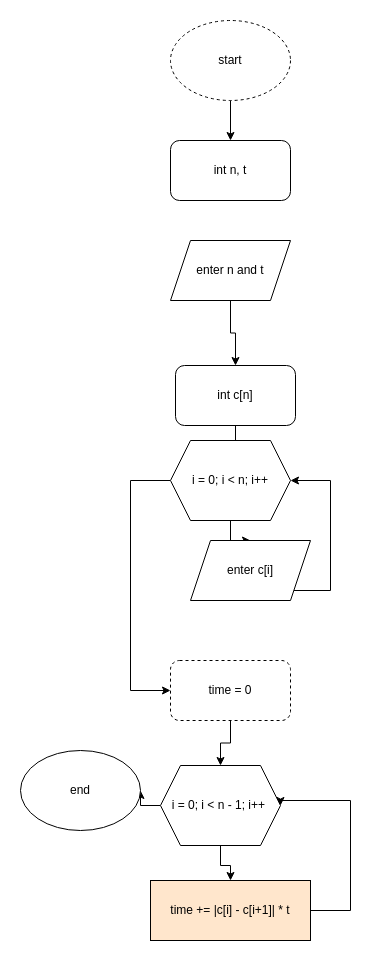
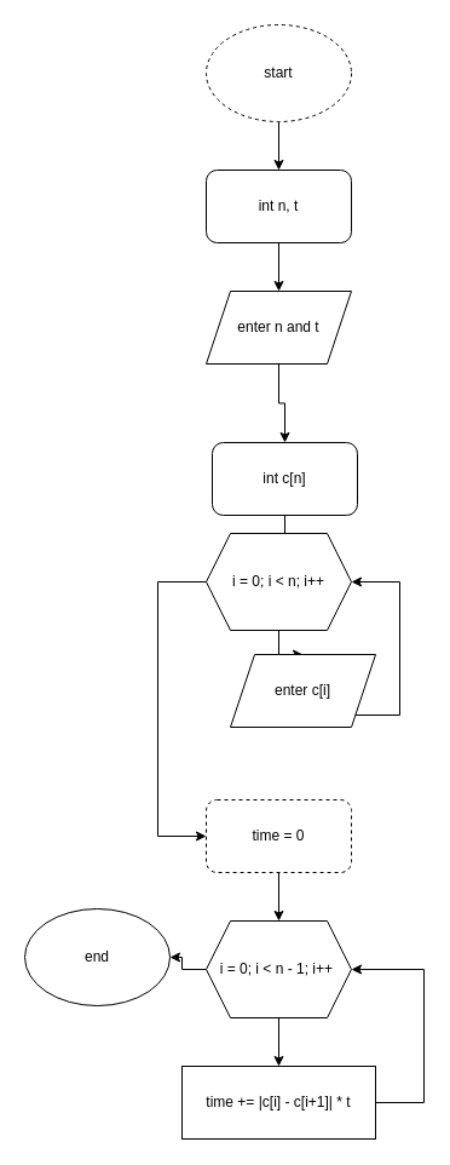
  <mxCell id="0" />
  <mxCell id="1" parent="0" />
  <mxCell id="2" value="" style="edgeStyle=orthogonalEdgeStyle;rounded=0;orthogonalLoop=1;jettySize=auto;html=1;" edge="1" parent="1" source="3" target="5"><mxGeometry relative="1" as="geometry" /></mxCell>
  <mxCell id="3" value="start" style="ellipse;whiteSpace=wrap;html=1;dashed=1;" vertex="1" parent="1"><mxGeometry x="170" y="20" width="120" height="80" as="geometry" /></mxCell>
+ <mxCell id="4" value="" style="edgeStyle=orthogonalEdgeStyle;rounded=0;orthogonalLoop=1;jettySize=auto;html=1;" edge="1" parent="1" source="5" target="7"><mxGeometry relative="1" as="geometry" /></mxCell>
  <mxCell id="5" value="int n, t" style="rounded=1;whiteSpace=wrap;html=1;" vertex="1" parent="1"><mxGeometry x="170" y="140" width="120" height="60" as="geometry" /></mxCell>
  <mxCell id="6" value="" style="edgeStyle=orthogonalEdgeStyle;rounded=0;orthogonalLoop=1;jettySize=auto;html=1;" edge="1" parent="1" source="7" target="9"><mxGeometry relative="1" as="geometry" /></mxCell>
  <mxCell id="7" value="enter n and t" style="shape=parallelogram;perimeter=parallelogramPerimeter;whiteSpace=wrap;html=1;fixedSize=1;" vertex="1" parent="1"><mxGeometry x="170" y="240" width="120" height="60" as="geometry" /></mxCell>
  <mxCell id="8" value="" style="edgeStyle=orthogonalEdgeStyle;rounded=0;orthogonalLoop=1;jettySize=auto;html=1;" edge="1" parent="1" source="9" target="12"><mxGeometry relative="1" as="geometry" /></mxCell>
  <mxCell id="9" value="int c[n]" style="rounded=1;whiteSpace=wrap;html=1;" vertex="1" parent="1"><mxGeometry x="175" y="365" width="120" height="60" as="geometry" /></mxCell>
  <mxCell id="10" value="" style="edgeStyle=orthogonalEdgeStyle;rounded=0;orthogonalLoop=1;jettySize=auto;html=1;" edge="1" parent="1" source="12" target="14"><mxGeometry relative="1" as="geometry" /></mxCell>
  <mxCell id="11" style="edgeStyle=orthogonalEdgeStyle;rounded=0;orthogonalLoop=1;jettySize=auto;html=1;entryX=0;entryY=0.5;entryDx=0;entryDy=0;" edge="1" parent="1" source="12" target="16"><mxGeometry relative="1" as="geometry"><Array as="points"><mxPoint x="130" y="480" /><mxPoint x="130" y="690" /></Array></mxGeometry></mxCell>
  <mxCell id="12" value="i = 0; i &amp;lt; n; i++" style="shape=hexagon;perimeter=hexagonPerimeter2;whiteSpace=wrap;html=1;fixedSize=1;" vertex="1" parent="1"><mxGeometry x="170" y="440" width="120" height="80" as="geometry" /></mxCell>
  <mxCell id="13" value="" style="edgeStyle=orthogonalEdgeStyle;rounded=0;orthogonalLoop=1;jettySize=auto;html=1;entryX=1;entryY=0.5;entryDx=0;entryDy=0;" edge="1" parent="1" source="14" target="12"><mxGeometry relative="1" as="geometry"><Array as="points"><mxPoint x="330" y="590" /><mxPoint x="330" y="480" /></Array></mxGeometry></mxCell>
  <mxCell id="14" value="enter c[i]" style="shape=parallelogram;perimeter=parallelogramPerimeter;whiteSpace=wrap;html=1;fixedSize=1;" vertex="1" parent="1"><mxGeometry x="190" y="540" width="120" height="60" as="geometry" /></mxCell>
  <mxCell id="15" value="" style="edgeStyle=orthogonalEdgeStyle;rounded=0;orthogonalLoop=1;jettySize=auto;html=1;" edge="1" parent="1" source="16" target="19"><mxGeometry relative="1" as="geometry" /></mxCell>
  <mxCell id="16" value="time = 0" style="rounded=1;whiteSpace=wrap;html=1;dashed=1;" vertex="1" parent="1"><mxGeometry x="170" y="660" width="120" height="60" as="geometry" /></mxCell>
  <mxCell id="17" value="" style="edgeStyle=orthogonalEdgeStyle;rounded=0;orthogonalLoop=1;jettySize=auto;html=1;" edge="1" parent="1" source="19" target="21"><mxGeometry relative="1" as="geometry" /></mxCell>
  <mxCell id="18" value="" style="edgeStyle=orthogonalEdgeStyle;rounded=0;orthogonalLoop=1;jettySize=auto;html=1;" edge="1" parent="1" source="19" target="22"><mxGeometry relative="1" as="geometry" /></mxCell>
- <mxCell id="19" value="i = 0; i &amp;lt; n - 1; i++&amp;nbsp;" style="shape=hexagon;perimeter=hexagonPerimeter2;whiteSpace=wrap;html=1;fixedSize=1;" vertex="1" parent="1"><mxGeometry x="160" y="765" width="120" height="80" as="geometry" /></mxCell>
+ <mxCell id="19" value="i = 0; i &amp;lt; n - 1; i++&amp;nbsp;" style="shape=hexagon;perimeter=hexagonPerimeter2;whiteSpace=wrap;html=1;fixedSize=1;" vertex="1" parent="1"><mxGeometry x="170" y="760" width="120" height="80" as="geometry" /></mxCell>
  <mxCell id="20" style="edgeStyle=orthogonalEdgeStyle;rounded=0;orthogonalLoop=1;jettySize=auto;html=1;entryX=1;entryY=0.5;entryDx=0;entryDy=0;" edge="1" parent="1" source="21" target="19"><mxGeometry relative="1" as="geometry"><Array as="points"><mxPoint x="350" y="910" /><mxPoint x="350" y="800" /></Array></mxGeometry></mxCell>
- <mxCell id="21" value="time += |c[i] - c[i+1]| * t" style="rounded=0;whiteSpace=wrap;html=1;fillColor=#ffe6cc;" vertex="1" parent="1"><mxGeometry x="150" y="880" width="160" height="60" as="geometry" /></mxCell>
+ <mxCell id="21" value="time += |c[i] - c[i+1]| * t" style="rounded=0;whiteSpace=wrap;html=1;" vertex="1" parent="1"><mxGeometry x="150" y="880" width="160" height="60" as="geometry" /></mxCell>
  <mxCell id="22" value="end" style="ellipse;whiteSpace=wrap;html=1;" vertex="1" parent="1"><mxGeometry x="20" y="750" width="120" height="80" as="geometry" /></mxCell>
